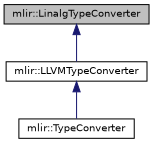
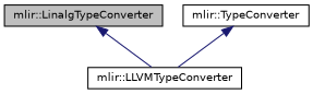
  digraph {
    node [color=black fontname=Helvetica fontsize=10 shape=record]
    edge [color=midnightblue dir=back fontname=Helvetica fontsize=10 labelfontname=Helvetica labelfontsize=10 style=solid]
    n1 [fillcolor=grey75 fontcolor=black height=0.2 label="mlir::LinalgTypeConverter" style=filled width=0.4]
    n2 [height=0.2 label="mlir::LLVMTypeConverter" width=0.4]
    n3 [height=0.2 label="mlir::TypeConverter" width=0.4]
    n1 -> n2
-   n2 -> n3
+   n3 -> n2
  }
